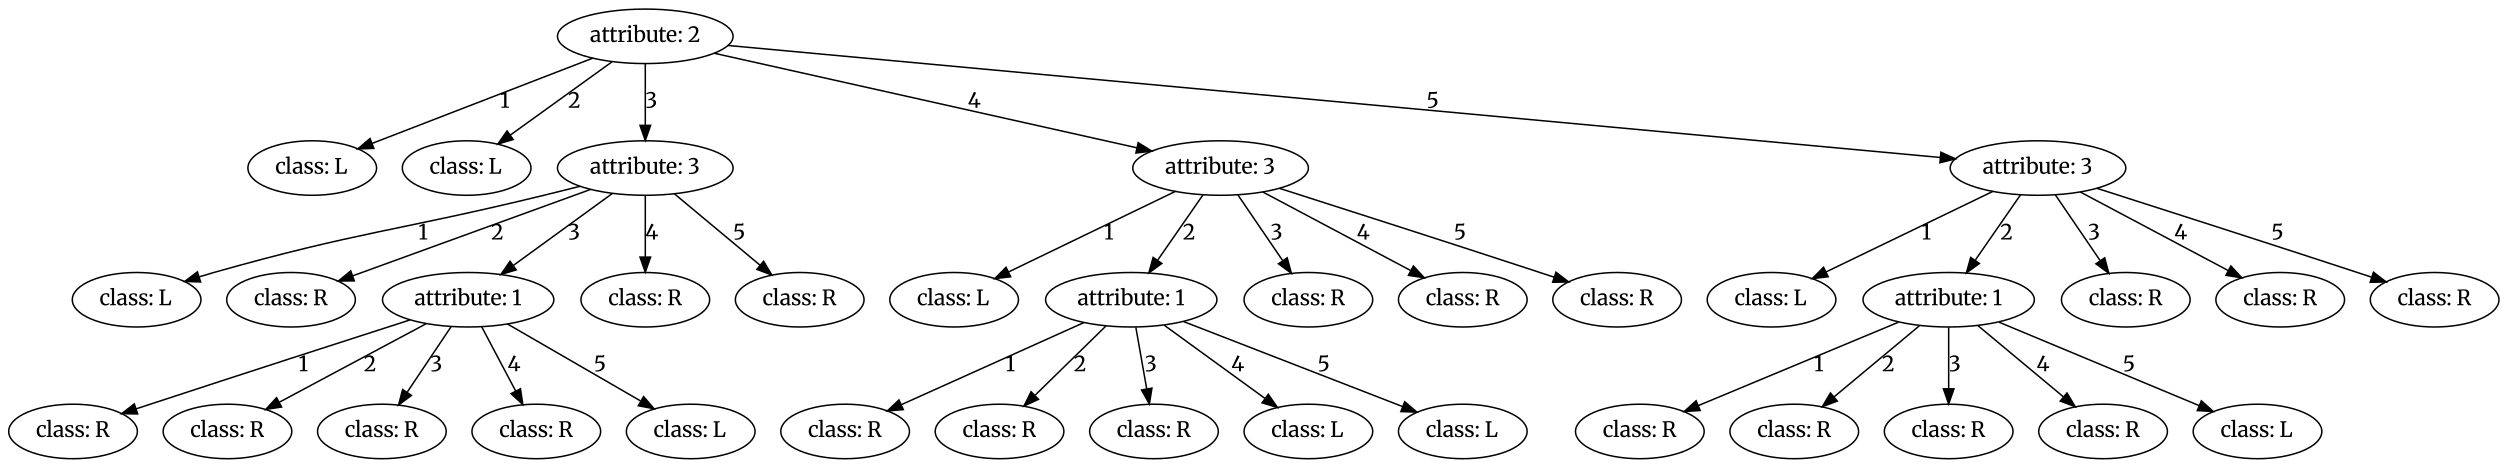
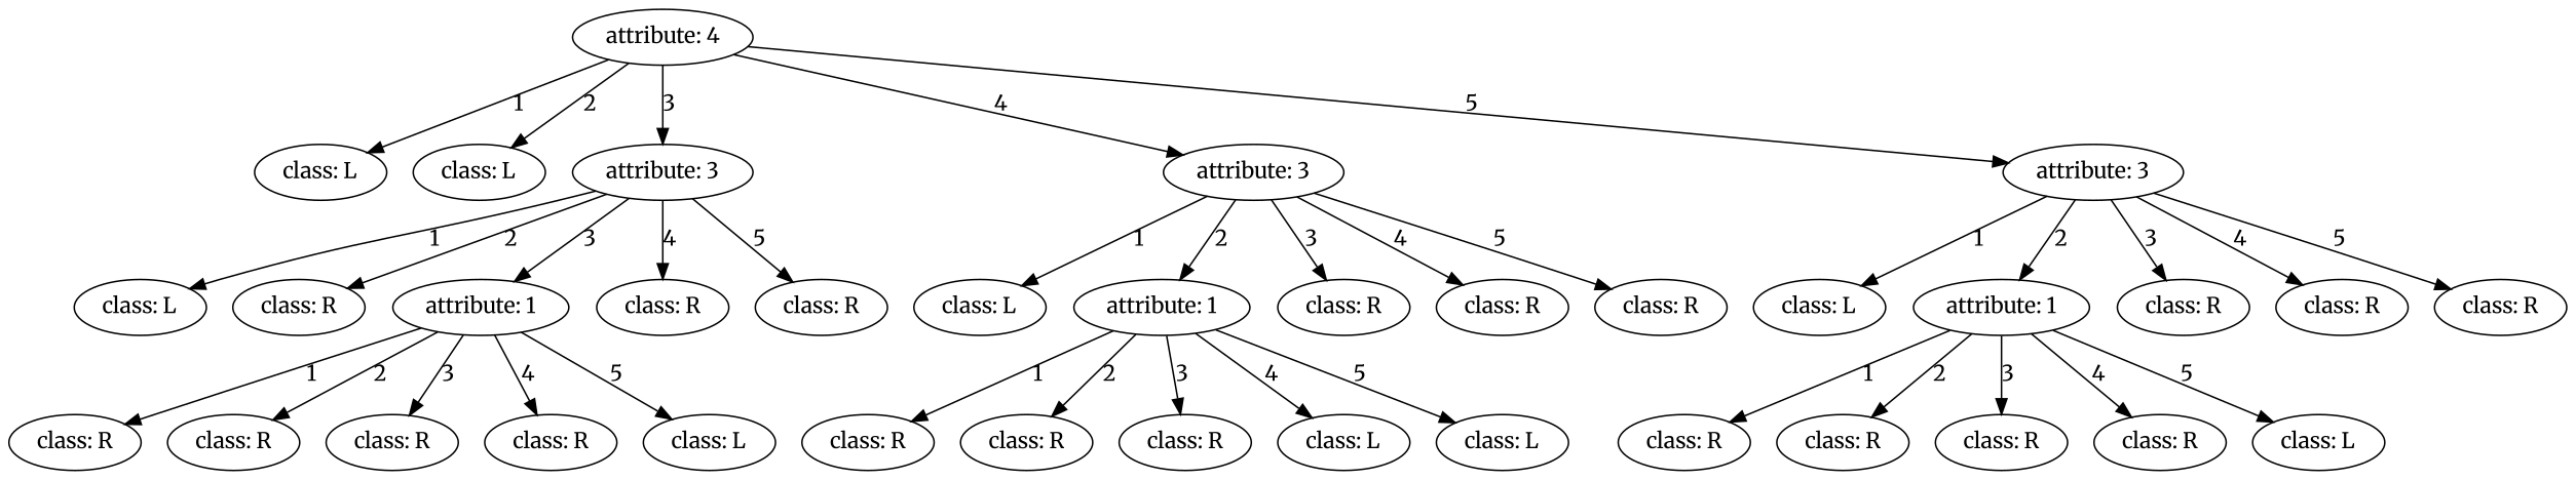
  digraph {
    fontname=Merriweather
    node [fontname=Merriweather]
    edge [fontname=Merriweather]
-   n1 [label="attribute: 2"]
+   n1 [label="attribute: 4"]
    n2 [label="class: L"]
    n3 [label="class: L"]
    n4 [label="attribute: 3"]
    n5 [label="attribute: 3"]
    n6 [label="attribute: 3"]
    n7 [label="class: L"]
    n8 [label="class: R"]
    n9 [label="attribute: 1"]
    n10 [label="class: R"]
    n11 [label="class: R"]
    n12 [label="class: R"]
    n13 [label="class: R"]
    n14 [label="class: R"]
    n15 [label="class: R"]
    n16 [label="class: L"]
    n17 [label="class: L"]
    n18 [label="attribute: 1"]
    n19 [label="class: R"]
    n20 [label="class: R"]
    n21 [label="class: R"]
    n22 [label="class: R"]
    n23 [label="class: R"]
    n24 [label="class: R"]
    n25 [label="class: L"]
    n26 [label="class: L"]
    n27 [label="class: L"]
    n28 [label="attribute: 1"]
    n29 [label="class: R"]
    n30 [label="class: R"]
    n31 [label="class: R"]
    n32 [label="class: R"]
    n33 [label="class: R"]
    n34 [label="class: R"]
    n35 [label="class: R"]
    n36 [label="class: L"]
    n1 -> n2 [label=1]
    n1 -> n3 [label=2]
    n1 -> n4 [label=3]
    n1 -> n5 [label=4]
    n1 -> n6 [label=5]
    n4 -> n7 [label=1]
    n4 -> n8 [label=2]
    n4 -> n9 [label=3]
    n4 -> n10 [label=4]
    n4 -> n11 [label=5]
    n5 -> n17 [label=1]
    n5 -> n18 [label=2]
    n5 -> n19 [label=3]
    n5 -> n20 [label=4]
    n5 -> n21 [label=5]
    n6 -> n27 [label=1]
    n6 -> n28 [label=2]
    n6 -> n29 [label=3]
    n6 -> n30 [label=4]
    n6 -> n31 [label=5]
    n9 -> n12 [label=1]
    n9 -> n13 [label=2]
    n9 -> n14 [label=3]
    n9 -> n15 [label=4]
    n9 -> n16 [label=5]
    n18 -> n22 [label=1]
    n18 -> n23 [label=2]
    n18 -> n24 [label=3]
    n18 -> n25 [label=4]
    n18 -> n26 [label=5]
    n28 -> n32 [label=1]
    n28 -> n33 [label=2]
    n28 -> n34 [label=3]
    n28 -> n35 [label=4]
    n28 -> n36 [label=5]
  }
